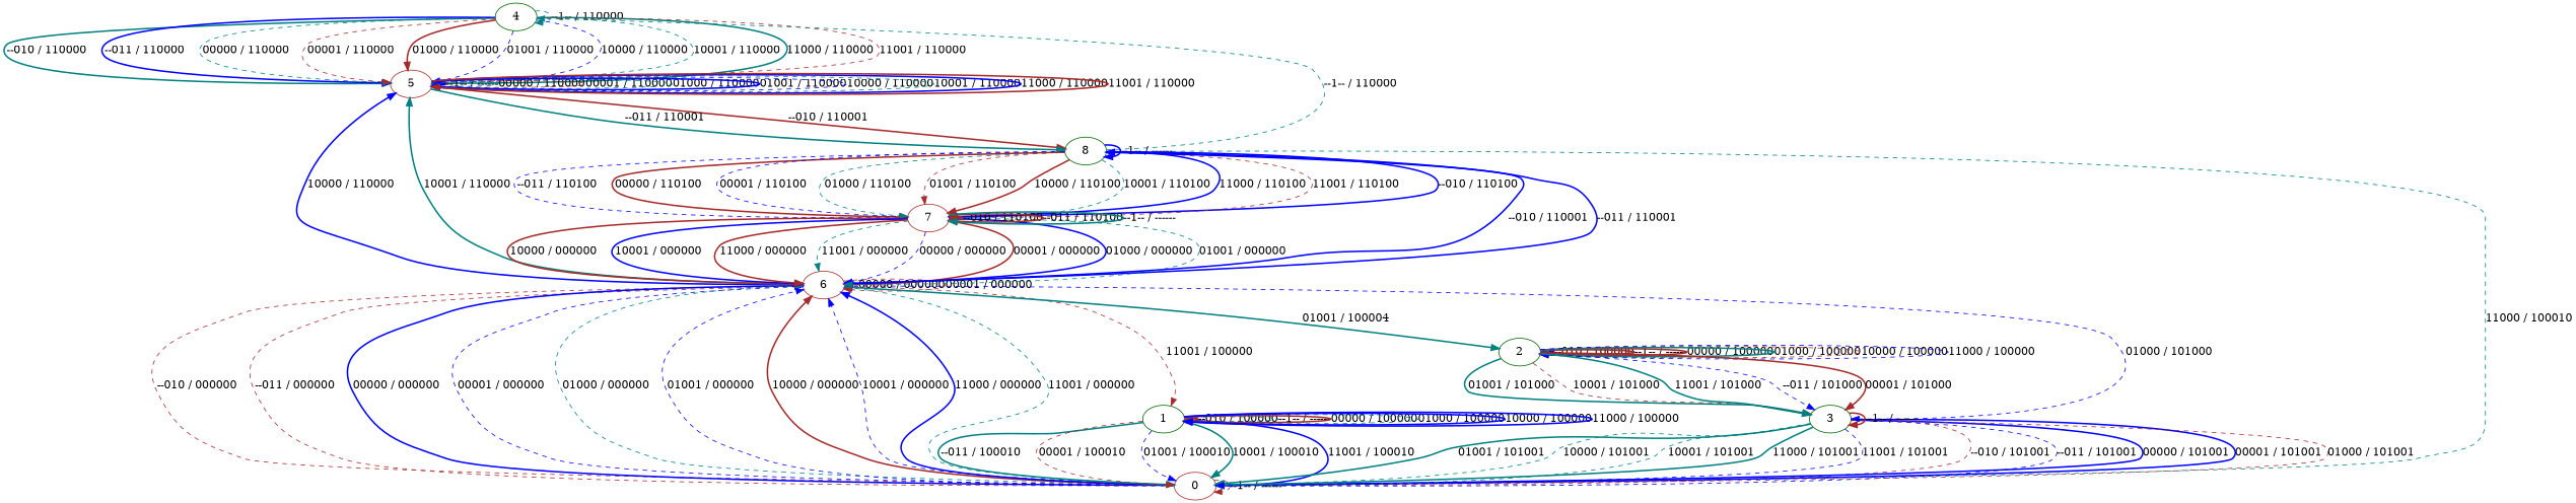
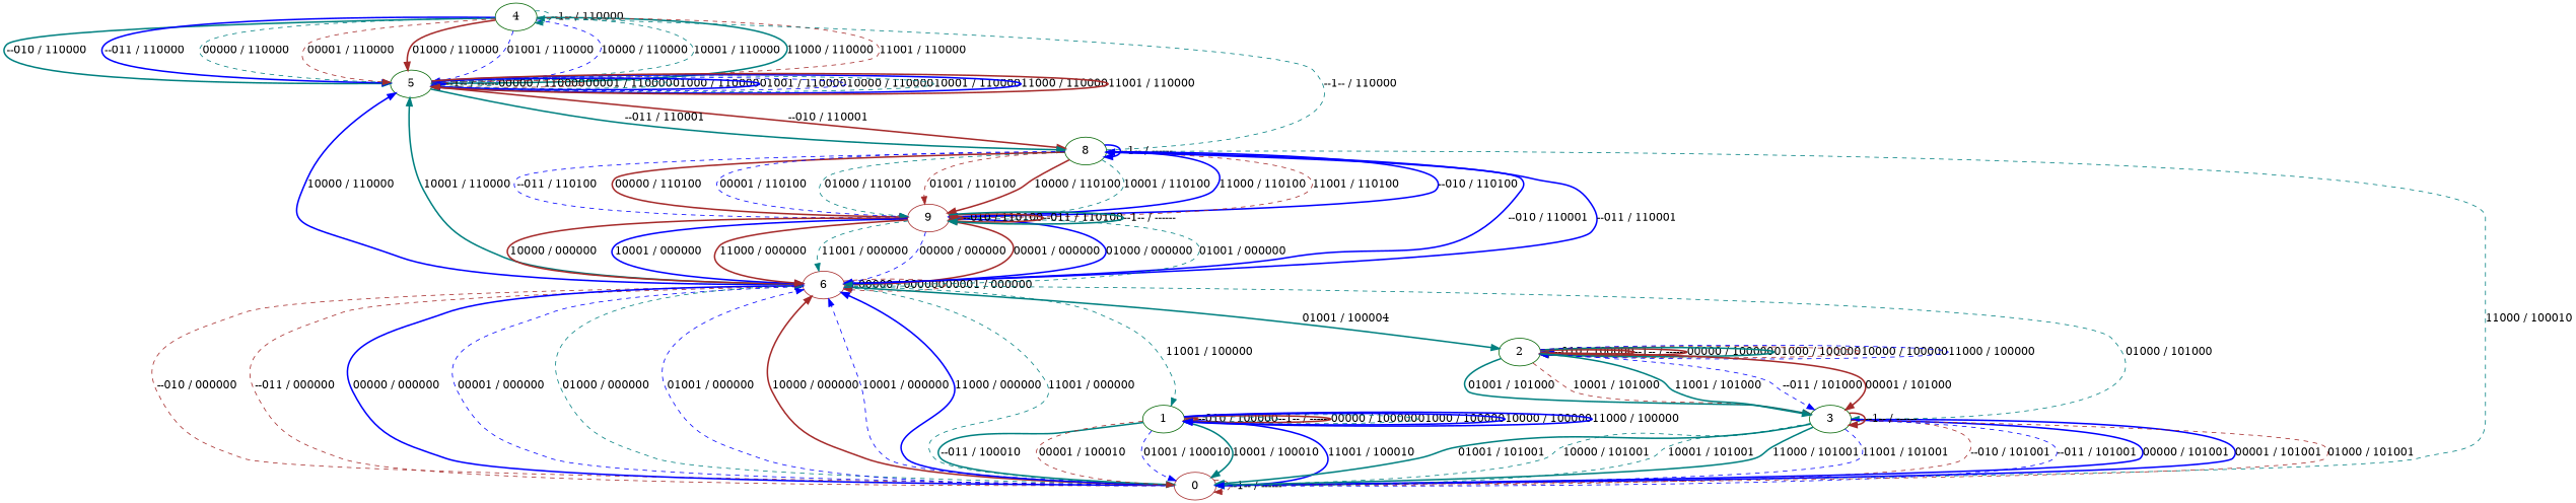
  digraph {
    node [color=darkgreen]
    edge [color=blue style=bold]
    4
-   5 [color=brown]
+   5
    8
    0 [color=brown]
    6 [color=brown]
    1
    2
    3
-   7 [color=brown]
+   7 [color=brown label=9]
    4 -> 4 [color=teal label="--1-- / 110000" style=dashed]
    4 -> 5 [color=teal label="--010 / 110000"]
    4 -> 5 [label="--011 / 110000"]
    4 -> 5 [color=teal label="00000 / 110000" style=dashed]
    4 -> 5 [color=brown label="00001 / 110000" style=dashed]
    4 -> 5 [color=brown label="01000 / 110000"]
    4 -> 5 [label="01001 / 110000" style=dashed]
    4 -> 5 [label="10000 / 110000" style=dashed]
    4 -> 5 [color=teal label="10001 / 110000" style=dashed]
    4 -> 5 [color=teal label="11000 / 110000"]
    4 -> 5 [color=brown label="11001 / 110000" style=dashed]
    5 -> 5 [label="--1-- / ------"]
    5 -> 5 [color=teal label="00000 / 110000" style=dashed]
    5 -> 5 [color=brown label="00001 / 110000" style=dashed]
    5 -> 5 [color=teal label="01000 / 110000" style=dashed]
    5 -> 5 [label="01001 / 110000"]
    5 -> 5 [label="10000 / 110000" style=dashed]
    5 -> 5 [color=teal label="10001 / 110000" style=dashed]
    5 -> 5 [label="11000 / 110000"]
    5 -> 5 [color=brown label="11001 / 110000"]
    5 -> 8 [color=brown label="--010 / 110001"]
    5 -> 8 [color=teal label="--011 / 110001"]
    8 -> 4 [color=teal label="--1-- / 110000" style=dashed]
    8 -> 8 [label="--1-- / ------"]
    8 -> 0 [color=teal label="11000 / 100010" style=dashed]
    8 -> 7 [label="--010 / 110100"]
    8 -> 7 [label="--011 / 110100" style=dashed]
    8 -> 7 [color=brown label="00000 / 110100"]
    8 -> 7 [label="00001 / 110100" style=dashed]
    8 -> 7 [color=teal label="01000 / 110100" style=dashed]
    8 -> 7 [color=brown label="01001 / 110100" style=dashed]
    8 -> 7 [color=brown label="10000 / 110100"]
    8 -> 7 [color=teal label="10001 / 110100" style=dashed]
    8 -> 7 [label="11000 / 110100"]
    8 -> 7 [color=brown label="11001 / 110100" style=dashed]
    0 -> 0 [color=brown label="--1-- / ------" style=dashed]
    0 -> 6 [color=brown label="--010 / 000000" style=dashed]
    0 -> 6 [color=brown label="--011 / 000000" style=dashed]
    0 -> 6 [label="00000 / 000000"]
    0 -> 6 [label="00001 / 000000" style=dashed]
    0 -> 6 [color=teal label="01000 / 000000" style=dashed]
    0 -> 6 [label="01001 / 000000" style=dashed]
    0 -> 6 [color=brown label="10000 / 000000"]
    0 -> 6 [label="10001 / 000000" style=dashed]
    0 -> 6 [label="11000 / 000000"]
    0 -> 6 [color=teal label="11001 / 000000" style=dashed]
    6 -> 5 [label="10000 / 110000"]
    6 -> 5 [color=teal label="10001 / 110000"]
    6 -> 8 [label="--010 / 110001"]
    6 -> 8 [label="--011 / 110001"]
    6 -> 6 [label="00000 / 000000" style=dashed]
    6 -> 6 [color=brown label="00001 / 000000" style=dashed]
-   6 -> 1 [color=brown label="11001 / 100000" style=dashed]
+   6 -> 1 [color=teal label="11001 / 100000" style=dashed]
    6 -> 2 [color=teal label="01001 / 100004"]
-   6 -> 3 [label="01000 / 101000" style=dashed]
+   6 -> 3 [color=teal label="01000 / 101000" style=dashed]
    1 -> 0 [color=teal label="--011 / 100010"]
    1 -> 0 [color=brown label="00001 / 100010" style=dashed]
    1 -> 0 [label="01001 / 100010" style=dashed]
    1 -> 0 [color=teal label="10001 / 100010"]
    1 -> 0 [label="11001 / 100010"]
    1 -> 1 [color=brown label="--010 / 100000"]
    1 -> 1 [color=teal label="--1-- / ------" style=dashed]
    1 -> 1 [color=brown label="00000 / 100000"]
    1 -> 1 [color=teal label="01000 / 100000" style=dashed]
    1 -> 1 [label="10000 / 100000"]
    1 -> 1 [label="11000 / 100000"]
    2 -> 2 [label="--010 / 100000"]
    2 -> 2 [color=brown label="--1-- / ------"]
    2 -> 2 [color=brown label="00000 / 100000"]
    2 -> 2 [color=teal label="01000 / 100000"]
    2 -> 2 [color=brown label="10000 / 100000" style=dashed]
    2 -> 2 [label="11000 / 100000" style=dashed]
    2 -> 3 [label="--011 / 101000" style=dashed]
    2 -> 3 [color=brown label="00001 / 101000"]
    2 -> 3 [color=teal label="01001 / 101000"]
    2 -> 3 [color=brown label="10001 / 101000" style=dashed]
    2 -> 3 [color=teal label="11001 / 101000"]
    3 -> 0 [color=brown label="--010 / 101001" style=dashed]
    3 -> 0 [label="--011 / 101001" style=dashed]
    3 -> 0 [label="00000 / 101001"]
    3 -> 0 [label="00001 / 101001"]
    3 -> 0 [color=brown label="01000 / 101001" style=dashed]
    3 -> 0 [color=teal label="01001 / 101001"]
    3 -> 0 [color=teal label="10000 / 101001" style=dashed]
    3 -> 0 [color=teal label="10001 / 101001" style=dashed]
    3 -> 0 [color=teal label="11000 / 101001"]
    3 -> 0 [label="11001 / 101001" style=dashed]
    3 -> 3 [color=brown label="--1-- / ------"]
    7 -> 6 [label="00000 / 000000" style=dashed]
    7 -> 6 [color=brown label="00001 / 000000"]
    7 -> 6 [label="01000 / 000000"]
    7 -> 6 [color=teal label="01001 / 000000" style=dashed]
    7 -> 6 [color=brown label="10000 / 000000"]
    7 -> 6 [label="10001 / 000000"]
    7 -> 6 [color=brown label="11000 / 000000"]
    7 -> 6 [color=teal label="11001 / 000000" style=dashed]
    7 -> 7 [color=brown label="--010 / 110100"]
    7 -> 7 [color=brown label="--011 / 110100"]
    7 -> 7 [color=teal label="--1-- / ------"]
  }
